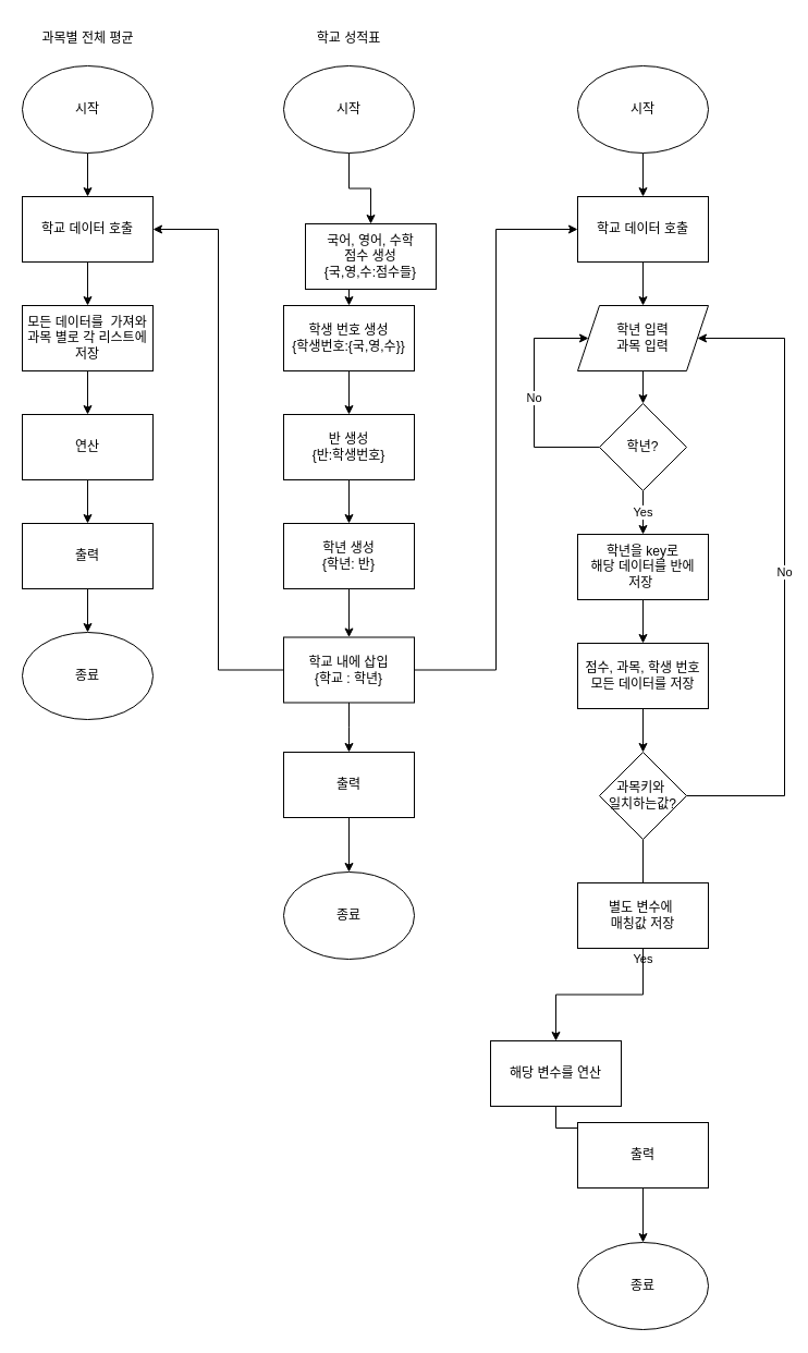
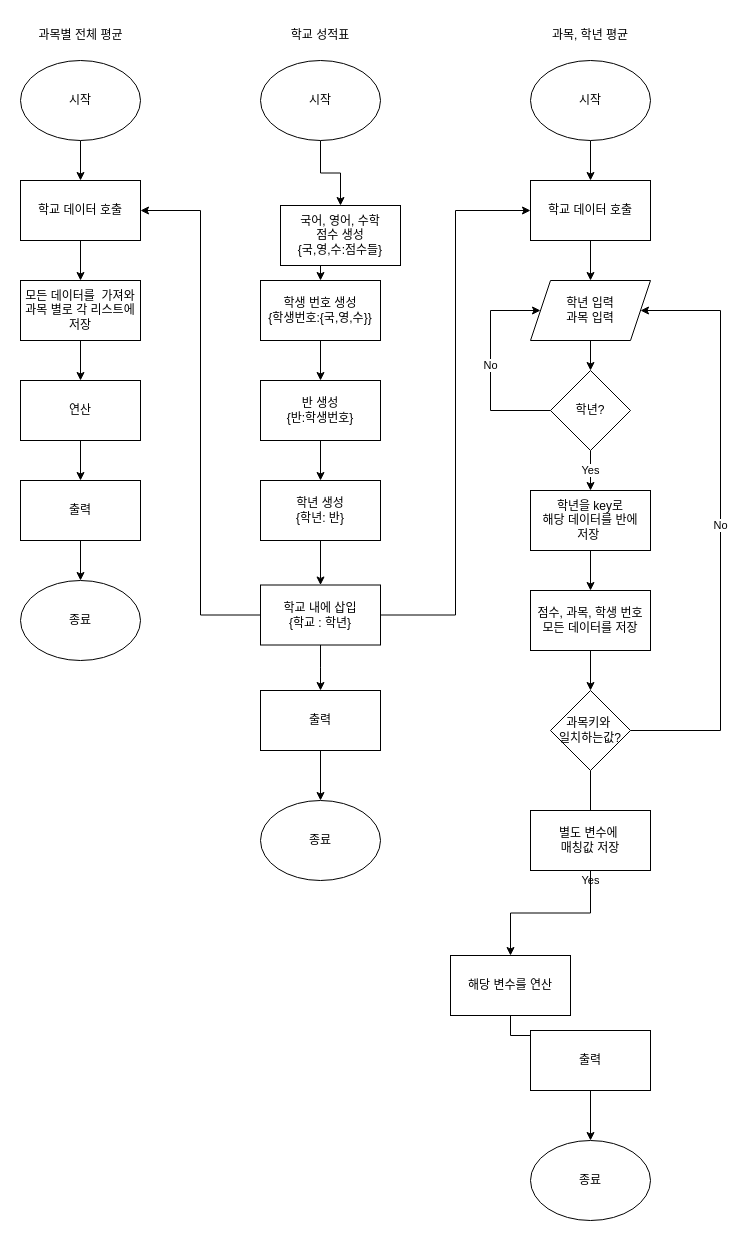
  <mxCell id="0" />
  <mxCell id="1" parent="0" />
  <mxCell id="2" style="edgeStyle=orthogonalEdgeStyle;rounded=0;orthogonalLoop=1;jettySize=auto;html=1;exitX=0.5;exitY=1;exitDx=0;exitDy=0;entryX=0.5;entryY=0;entryDx=0;entryDy=0;" parent="1" source="3" target="5" edge="1"><mxGeometry relative="1" as="geometry" /></mxCell>
  <mxCell id="3" value="시작" style="ellipse;whiteSpace=wrap;html=1;" parent="1" vertex="1"><mxGeometry x="260" y="60" width="120" height="80" as="geometry" /></mxCell>
  <mxCell id="4" style="edgeStyle=orthogonalEdgeStyle;rounded=0;orthogonalLoop=1;jettySize=auto;html=1;exitX=0.5;exitY=1;exitDx=0;exitDy=0;entryX=0.5;entryY=0;entryDx=0;entryDy=0;" parent="1" source="5" target="7" edge="1"><mxGeometry relative="1" as="geometry" /></mxCell>
  <mxCell id="5" value="국어, 영어, 수학&lt;div&gt;점수 생성&lt;/div&gt;&lt;div&gt;{국,영,수:점수들}&lt;/div&gt;" style="rounded=0;whiteSpace=wrap;html=1;" parent="1" vertex="1"><mxGeometry x="280" y="205" width="120" height="60" as="geometry" /></mxCell>
  <mxCell id="6" style="edgeStyle=orthogonalEdgeStyle;rounded=0;orthogonalLoop=1;jettySize=auto;html=1;exitX=0.5;exitY=1;exitDx=0;exitDy=0;" parent="1" source="7" target="9" edge="1"><mxGeometry relative="1" as="geometry" /></mxCell>
  <mxCell id="7" value="학생 번호 생성&lt;div&gt;{학생번호:{국,영,수}}&lt;/div&gt;" style="rounded=0;whiteSpace=wrap;html=1;" parent="1" vertex="1"><mxGeometry x="260" y="280" width="120" height="60" as="geometry" /></mxCell>
  <mxCell id="8" style="edgeStyle=orthogonalEdgeStyle;rounded=0;orthogonalLoop=1;jettySize=auto;html=1;exitX=0.5;exitY=1;exitDx=0;exitDy=0;entryX=0.5;entryY=0;entryDx=0;entryDy=0;" parent="1" source="9" target="11" edge="1"><mxGeometry relative="1" as="geometry" /></mxCell>
  <mxCell id="9" value="반 생성&lt;div&gt;{반:학생번호}&lt;/div&gt;" style="rounded=0;whiteSpace=wrap;html=1;" parent="1" vertex="1"><mxGeometry x="260" y="380" width="120" height="60" as="geometry" /></mxCell>
  <mxCell id="10" style="edgeStyle=orthogonalEdgeStyle;rounded=0;orthogonalLoop=1;jettySize=auto;html=1;exitX=0.5;exitY=1;exitDx=0;exitDy=0;" parent="1" source="11" target="15" edge="1"><mxGeometry relative="1" as="geometry" /></mxCell>
  <mxCell id="11" value="학년 생성&lt;div&gt;{학년: 반}&lt;/div&gt;" style="rounded=0;whiteSpace=wrap;html=1;" parent="1" vertex="1"><mxGeometry x="260" y="480" width="120" height="60" as="geometry" /></mxCell>
  <mxCell id="12" style="edgeStyle=orthogonalEdgeStyle;rounded=0;orthogonalLoop=1;jettySize=auto;html=1;exitX=0.5;exitY=1;exitDx=0;exitDy=0;entryX=0.5;entryY=0;entryDx=0;entryDy=0;" parent="1" source="15" edge="1"><mxGeometry relative="1" as="geometry"><mxPoint x="320" y="690" as="targetPoint" /></mxGeometry></mxCell>
  <mxCell id="13" style="edgeStyle=orthogonalEdgeStyle;rounded=0;orthogonalLoop=1;jettySize=auto;html=1;exitX=1;exitY=0.5;exitDx=0;exitDy=0;entryX=0;entryY=0.5;entryDx=0;entryDy=0;" parent="1" source="15" target="42" edge="1"><mxGeometry relative="1" as="geometry" /></mxCell>
  <mxCell id="14" style="edgeStyle=orthogonalEdgeStyle;rounded=0;orthogonalLoop=1;jettySize=auto;html=1;exitX=0;exitY=0.5;exitDx=0;exitDy=0;entryX=1;entryY=0.5;entryDx=0;entryDy=0;" parent="1" source="15" target="40" edge="1"><mxGeometry relative="1" as="geometry" /></mxCell>
  <mxCell id="15" value="학교 내에 삽입&lt;div&gt;{학교 : 학년}&lt;/div&gt;" style="rounded=0;whiteSpace=wrap;html=1;" parent="1" vertex="1"><mxGeometry x="260" y="584.5" width="120" height="60" as="geometry" /></mxCell>
  <mxCell id="16" style="edgeStyle=orthogonalEdgeStyle;rounded=0;orthogonalLoop=1;jettySize=auto;html=1;exitX=0.5;exitY=1;exitDx=0;exitDy=0;entryX=0.5;entryY=0;entryDx=0;entryDy=0;" parent="1" source="17" target="42" edge="1"><mxGeometry relative="1" as="geometry" /></mxCell>
  <mxCell id="17" value="시작" style="ellipse;whiteSpace=wrap;html=1;" parent="1" vertex="1"><mxGeometry x="530" y="60" width="120" height="80" as="geometry" /></mxCell>
  <mxCell id="18" style="edgeStyle=orthogonalEdgeStyle;rounded=0;orthogonalLoop=1;jettySize=auto;html=1;exitX=0.5;exitY=1;exitDx=0;exitDy=0;entryX=0.5;entryY=0;entryDx=0;entryDy=0;" parent="1" source="19" edge="1"><mxGeometry relative="1" as="geometry"><mxPoint x="590" y="370" as="targetPoint" /></mxGeometry></mxCell>
  <mxCell id="19" value="학년 입력&lt;div&gt;과목 입력&lt;/div&gt;" style="shape=parallelogram;perimeter=parallelogramPerimeter;whiteSpace=wrap;html=1;fixedSize=1;" parent="1" vertex="1"><mxGeometry x="530" y="280" width="120" height="60" as="geometry" /></mxCell>
  <mxCell id="20" style="edgeStyle=orthogonalEdgeStyle;rounded=0;orthogonalLoop=1;jettySize=auto;html=1;exitX=0.5;exitY=1;exitDx=0;exitDy=0;" parent="1" source="21" target="34" edge="1"><mxGeometry relative="1" as="geometry" /></mxCell>
  <mxCell id="21" value="점수, 과목, 학생 번호&lt;div&gt;모든 데이터를 저장&lt;/div&gt;" style="rounded=0;whiteSpace=wrap;html=1;" parent="1" vertex="1"><mxGeometry x="530" y="590" width="120" height="60" as="geometry" /></mxCell>
  <mxCell id="22" style="edgeStyle=orthogonalEdgeStyle;rounded=0;orthogonalLoop=1;jettySize=auto;html=1;exitX=0.5;exitY=1;exitDx=0;exitDy=0;entryX=0.5;entryY=0;entryDx=0;entryDy=0;" parent="1" source="23" target="25" edge="1"><mxGeometry relative="1" as="geometry" /></mxCell>
  <mxCell id="23" value="해당 변수를 연산" style="rounded=0;whiteSpace=wrap;html=1;" parent="1" vertex="1"><mxGeometry x="450" y="955" width="120" height="60" as="geometry" /></mxCell>
  <mxCell id="24" style="edgeStyle=orthogonalEdgeStyle;rounded=0;orthogonalLoop=1;jettySize=auto;html=1;exitX=0.5;exitY=1;exitDx=0;exitDy=0;" parent="1" source="25" target="26" edge="1"><mxGeometry relative="1" as="geometry" /></mxCell>
  <mxCell id="25" value="출력" style="rounded=0;whiteSpace=wrap;html=1;" parent="1" vertex="1"><mxGeometry x="530" y="1030" width="120" height="60" as="geometry" /></mxCell>
  <mxCell id="26" value="종료" style="ellipse;whiteSpace=wrap;html=1;" parent="1" vertex="1"><mxGeometry x="530" y="1140" width="120" height="80" as="geometry" /></mxCell>
  <mxCell id="27" value="Yes" style="edgeStyle=orthogonalEdgeStyle;rounded=0;orthogonalLoop=1;jettySize=auto;html=1;exitX=0.5;exitY=1;exitDx=0;exitDy=0;entryX=0.5;entryY=0;entryDx=0;entryDy=0;" parent="1" source="29" target="31" edge="1"><mxGeometry relative="1" as="geometry" /></mxCell>
  <mxCell id="28" value="No" style="edgeStyle=orthogonalEdgeStyle;rounded=0;orthogonalLoop=1;jettySize=auto;html=1;exitX=0;exitY=0.5;exitDx=0;exitDy=0;entryX=0;entryY=0.5;entryDx=0;entryDy=0;" parent="1" source="29" target="19" edge="1"><mxGeometry relative="1" as="geometry"><Array as="points"><mxPoint x="490" y="410" /><mxPoint x="490" y="310" /></Array></mxGeometry></mxCell>
  <mxCell id="29" value="학년?" style="rhombus;whiteSpace=wrap;html=1;" parent="1" vertex="1"><mxGeometry x="550" y="370" width="80" height="80" as="geometry" /></mxCell>
  <mxCell id="30" style="edgeStyle=orthogonalEdgeStyle;rounded=0;orthogonalLoop=1;jettySize=auto;html=1;exitX=0.5;exitY=1;exitDx=0;exitDy=0;entryX=0.5;entryY=0;entryDx=0;entryDy=0;" parent="1" source="31" target="21" edge="1"><mxGeometry relative="1" as="geometry" /></mxCell>
  <mxCell id="31" value="학년을 key로&lt;div&gt;&lt;span style=&quot;background-color: transparent; color: light-dark(rgb(0, 0, 0), rgb(255, 255, 255));&quot;&gt;해당 데이터를 반에&lt;/span&gt;&lt;/div&gt;&lt;div&gt;&lt;span style=&quot;background-color: transparent; color: light-dark(rgb(0, 0, 0), rgb(255, 255, 255));&quot;&gt;저장&amp;nbsp;&lt;/span&gt;&lt;/div&gt;" style="rounded=0;whiteSpace=wrap;html=1;" parent="1" vertex="1"><mxGeometry x="530" y="490" width="120" height="60" as="geometry" /></mxCell>
  <mxCell id="32" value="Yes" style="edgeStyle=orthogonalEdgeStyle;rounded=0;orthogonalLoop=1;jettySize=auto;html=1;exitX=0.5;exitY=1;exitDx=0;exitDy=0;entryX=0.5;entryY=0;entryDx=0;entryDy=0;" parent="1" source="34" target="36" edge="1"><mxGeometry relative="1" as="geometry"><Array as="points"><mxPoint x="590" y="900" /></Array></mxGeometry></mxCell>
  <mxCell id="33" value="No" style="edgeStyle=orthogonalEdgeStyle;rounded=0;orthogonalLoop=1;jettySize=auto;html=1;exitX=1;exitY=0.5;exitDx=0;exitDy=0;entryX=1;entryY=0.5;entryDx=0;entryDy=0;" parent="1" source="34" target="19" edge="1"><mxGeometry relative="1" as="geometry"><Array as="points"><mxPoint x="720" y="730" /><mxPoint x="720" y="310" /></Array></mxGeometry></mxCell>
  <mxCell id="34" value="과목키와&amp;nbsp;&lt;div&gt;일치하는값?&lt;/div&gt;" style="rhombus;whiteSpace=wrap;html=1;" parent="1" vertex="1"><mxGeometry x="550" y="690" width="80" height="80" as="geometry" /></mxCell>
  <mxCell id="35" style="edgeStyle=orthogonalEdgeStyle;rounded=0;orthogonalLoop=1;jettySize=auto;html=1;exitX=0.5;exitY=1;exitDx=0;exitDy=0;entryX=0.5;entryY=0;entryDx=0;entryDy=0;" parent="1" source="36" target="23" edge="1"><mxGeometry relative="1" as="geometry" /></mxCell>
  <mxCell id="36" value="별도 변수에&amp;nbsp;&lt;div&gt;매칭값 저장&lt;/div&gt;" style="rounded=0;whiteSpace=wrap;html=1;" parent="1" vertex="1"><mxGeometry x="530" y="810" width="120" height="60" as="geometry" /></mxCell>
  <mxCell id="37" style="edgeStyle=orthogonalEdgeStyle;rounded=0;orthogonalLoop=1;jettySize=auto;html=1;exitX=0.5;exitY=1;exitDx=0;exitDy=0;entryX=0.5;entryY=0;entryDx=0;entryDy=0;" parent="1" source="38" target="40" edge="1"><mxGeometry relative="1" as="geometry" /></mxCell>
  <mxCell id="38" value="시작" style="ellipse;whiteSpace=wrap;html=1;" parent="1" vertex="1"><mxGeometry x="20" y="60" width="120" height="80" as="geometry" /></mxCell>
  <mxCell id="39" style="edgeStyle=orthogonalEdgeStyle;rounded=0;orthogonalLoop=1;jettySize=auto;html=1;exitX=0.5;exitY=1;exitDx=0;exitDy=0;entryX=0.5;entryY=0;entryDx=0;entryDy=0;" parent="1" source="40" target="44" edge="1"><mxGeometry relative="1" as="geometry" /></mxCell>
  <mxCell id="40" value="학교 데이터 호출" style="rounded=0;whiteSpace=wrap;html=1;" parent="1" vertex="1"><mxGeometry x="20" y="180" width="120" height="60" as="geometry" /></mxCell>
  <mxCell id="41" style="edgeStyle=orthogonalEdgeStyle;rounded=0;orthogonalLoop=1;jettySize=auto;html=1;exitX=0.5;exitY=1;exitDx=0;exitDy=0;" parent="1" source="42" target="19" edge="1"><mxGeometry relative="1" as="geometry" /></mxCell>
  <mxCell id="42" value="학교 데이터 호출" style="rounded=0;whiteSpace=wrap;html=1;" parent="1" vertex="1"><mxGeometry x="530" y="180" width="120" height="60" as="geometry" /></mxCell>
  <mxCell id="43" style="edgeStyle=orthogonalEdgeStyle;rounded=0;orthogonalLoop=1;jettySize=auto;html=1;exitX=0.5;exitY=1;exitDx=0;exitDy=0;entryX=0.5;entryY=0;entryDx=0;entryDy=0;" parent="1" source="44" target="46" edge="1"><mxGeometry relative="1" as="geometry" /></mxCell>
  <mxCell id="44" value="모든 데이터를&amp;nbsp; 가져와&lt;div&gt;과목 별로 각 리스트에&lt;/div&gt;&lt;div&gt;저장&lt;/div&gt;" style="rounded=0;whiteSpace=wrap;html=1;" parent="1" vertex="1"><mxGeometry x="20" y="280" width="120" height="60" as="geometry" /></mxCell>
  <mxCell id="45" style="edgeStyle=orthogonalEdgeStyle;rounded=0;orthogonalLoop=1;jettySize=auto;html=1;exitX=0.5;exitY=1;exitDx=0;exitDy=0;entryX=0.5;entryY=0;entryDx=0;entryDy=0;" parent="1" source="46" target="48" edge="1"><mxGeometry relative="1" as="geometry" /></mxCell>
  <mxCell id="46" value="연산" style="rounded=0;whiteSpace=wrap;html=1;" parent="1" vertex="1"><mxGeometry x="20" y="380" width="120" height="60" as="geometry" /></mxCell>
  <mxCell id="47" style="edgeStyle=orthogonalEdgeStyle;rounded=0;orthogonalLoop=1;jettySize=auto;html=1;exitX=0.5;exitY=1;exitDx=0;exitDy=0;entryX=0.5;entryY=0;entryDx=0;entryDy=0;" parent="1" source="48" target="49" edge="1"><mxGeometry relative="1" as="geometry" /></mxCell>
  <mxCell id="48" value="출력" style="rounded=0;whiteSpace=wrap;html=1;" parent="1" vertex="1"><mxGeometry x="20" y="480" width="120" height="60" as="geometry" /></mxCell>
  <mxCell id="49" value="종료" style="ellipse;whiteSpace=wrap;html=1;" parent="1" vertex="1"><mxGeometry x="20" y="580" width="120" height="80" as="geometry" /></mxCell>
  <mxCell id="50" value="학교 성적표" style="text;html=1;align=center;verticalAlign=middle;whiteSpace=wrap;rounded=0;" parent="1" vertex="1"><mxGeometry x="275" y="20" width="90" height="30" as="geometry" /></mxCell>
+ <mxCell id="51" value="과목, 학년 평균" style="text;html=1;align=center;verticalAlign=middle;whiteSpace=wrap;rounded=0;" parent="1" vertex="1"><mxGeometry x="545" y="20" width="90" height="30" as="geometry" /></mxCell>
  <mxCell id="52" value="과목별 전체 평균" style="text;html=1;align=center;verticalAlign=middle;whiteSpace=wrap;rounded=0;" parent="1" vertex="1"><mxGeometry x="32.5" y="20" width="95" height="30" as="geometry" /></mxCell>
  <mxCell id="53" style="edgeStyle=orthogonalEdgeStyle;rounded=0;orthogonalLoop=1;jettySize=auto;html=1;exitX=0.5;exitY=1;exitDx=0;exitDy=0;entryX=0.5;entryY=0;entryDx=0;entryDy=0;" edge="1" parent="1" source="54" target="55"><mxGeometry relative="1" as="geometry" /></mxCell>
  <mxCell id="54" value="출력" style="rounded=0;whiteSpace=wrap;html=1;" vertex="1" parent="1"><mxGeometry x="260" y="690" width="120" height="60" as="geometry" /></mxCell>
  <mxCell id="55" value="종료" style="ellipse;whiteSpace=wrap;html=1;" vertex="1" parent="1"><mxGeometry x="260" y="800" width="120" height="80" as="geometry" /></mxCell>
